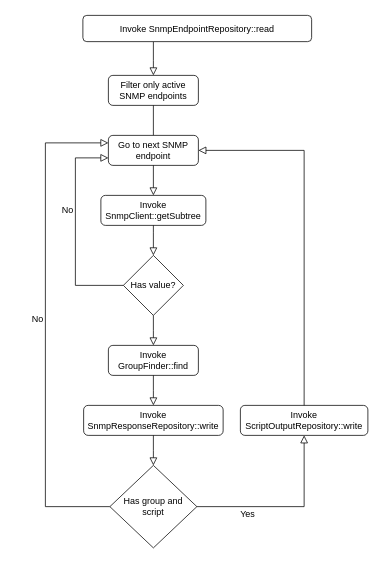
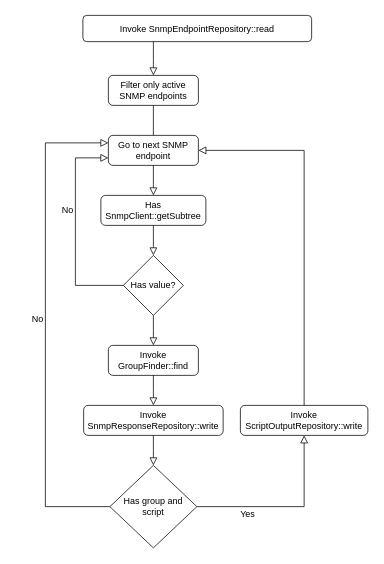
  <mxCell id="0" />
  <mxCell id="1" parent="0" />
  <mxCell id="2" value="" style="rounded=0;html=1;jettySize=auto;orthogonalLoop=1;fontSize=11;endArrow=block;endFill=0;endSize=8;strokeWidth=1;shadow=0;labelBackgroundColor=none;edgeStyle=orthogonalEdgeStyle;entryX=0.5;entryY=0;entryDx=0;entryDy=0;" parent="1" source="3" target="4" edge="1"><mxGeometry relative="1" as="geometry"><Array as="points"><mxPoint x="204" y="80" /><mxPoint x="204" y="80" /></Array></mxGeometry></mxCell>
  <mxCell id="3" value="Invoke SnmpEndpointRepository::read" style="rounded=1;whiteSpace=wrap;html=1;fontSize=12;glass=0;strokeWidth=1;shadow=0;" parent="1" vertex="1"><mxGeometry x="110" y="20" width="305" height="35" as="geometry" /></mxCell>
  <mxCell id="4" value="Filter only active SNMP endpoints" style="rounded=1;whiteSpace=wrap;html=1;fontSize=12;glass=0;strokeWidth=1;shadow=0;" vertex="1" parent="1"><mxGeometry x="144" y="100" width="120" height="40" as="geometry" /></mxCell>
  <mxCell id="5" value="" style="rounded=0;html=1;jettySize=auto;orthogonalLoop=1;fontSize=11;endArrow=none;endFill=0;endSize=8;strokeWidth=1;shadow=0;labelBackgroundColor=none;edgeStyle=orthogonalEdgeStyle;entryX=0.5;entryY=0;entryDx=0;entryDy=0;exitX=0.5;exitY=1;exitDx=0;exitDy=0;" edge="1" parent="1" source="4" target="6"><mxGeometry relative="1" as="geometry"><mxPoint x="374" y="120" as="sourcePoint" /><mxPoint x="374" y="160" as="targetPoint" /><Array as="points"><mxPoint x="204" y="180" /><mxPoint x="204" y="180" /></Array></mxGeometry></mxCell>
  <mxCell id="6" value="Go to next SNMP endpoint" style="rounded=1;whiteSpace=wrap;html=1;fontSize=12;glass=0;strokeWidth=1;shadow=0;" vertex="1" parent="1"><mxGeometry x="144" y="180" width="120" height="40" as="geometry" /></mxCell>
- <mxCell id="7" value="Invoke SnmpClient::getSubtree" style="rounded=1;whiteSpace=wrap;html=1;fontSize=12;glass=0;strokeWidth=1;shadow=0;" vertex="1" parent="1"><mxGeometry x="134" y="260" width="140" height="40" as="geometry" /></mxCell>
+ <mxCell id="7" value="Has SnmpClient::getSubtree" style="rounded=1;whiteSpace=wrap;html=1;fontSize=12;glass=0;strokeWidth=1;shadow=0;" vertex="1" parent="1"><mxGeometry x="134" y="260" width="140" height="40" as="geometry" /></mxCell>
  <mxCell id="8" value="" style="rounded=0;html=1;jettySize=auto;orthogonalLoop=1;fontSize=11;endArrow=block;endFill=0;endSize=8;strokeWidth=1;shadow=0;labelBackgroundColor=none;edgeStyle=orthogonalEdgeStyle;entryX=0.5;entryY=0;entryDx=0;entryDy=0;exitX=0.5;exitY=1;exitDx=0;exitDy=0;" edge="1" parent="1" source="6" target="7"><mxGeometry relative="1" as="geometry"><mxPoint x="344" y="230" as="sourcePoint" /><mxPoint x="344" y="270" as="targetPoint" /><Array as="points" /></mxGeometry></mxCell>
  <mxCell id="9" value="Has value?" style="rhombus;whiteSpace=wrap;html=1;" vertex="1" parent="1"><mxGeometry x="164" y="340" width="80" height="80" as="geometry" /></mxCell>
  <mxCell id="10" value="" style="rounded=0;html=1;jettySize=auto;orthogonalLoop=1;fontSize=11;endArrow=block;endFill=0;endSize=8;strokeWidth=1;shadow=0;labelBackgroundColor=none;edgeStyle=orthogonalEdgeStyle;entryX=0.5;entryY=0;entryDx=0;entryDy=0;exitX=0.5;exitY=1;exitDx=0;exitDy=0;" edge="1" parent="1" source="7" target="9"><mxGeometry relative="1" as="geometry"><mxPoint x="354" y="310" as="sourcePoint" /><mxPoint x="354" y="350" as="targetPoint" /><Array as="points"><mxPoint x="204" y="310" /><mxPoint x="204" y="310" /></Array></mxGeometry></mxCell>
  <mxCell id="11" value="" style="rounded=0;html=1;jettySize=auto;orthogonalLoop=1;fontSize=11;endArrow=block;endFill=0;endSize=8;strokeWidth=1;shadow=0;labelBackgroundColor=none;edgeStyle=orthogonalEdgeStyle;exitX=0;exitY=0.5;exitDx=0;exitDy=0;entryX=0;entryY=0.75;entryDx=0;entryDy=0;" edge="1" parent="1" source="9" target="6"><mxGeometry relative="1" as="geometry"><mxPoint x="-20" y="330" as="sourcePoint" /><mxPoint x="140" y="200" as="targetPoint" /><Array as="points"><mxPoint x="100" y="380" /><mxPoint x="100" y="210" /></Array></mxGeometry></mxCell>
  <mxCell id="12" value="No" style="text;html=1;strokeColor=none;fillColor=none;align=center;verticalAlign=middle;whiteSpace=wrap;rounded=0;" vertex="1" parent="1"><mxGeometry x="60" y="265" width="60" height="30" as="geometry" /></mxCell>
  <mxCell id="13" value="Invoke GroupFinder::find" style="rounded=1;whiteSpace=wrap;html=1;fontSize=12;glass=0;strokeWidth=1;shadow=0;" vertex="1" parent="1"><mxGeometry x="144" y="460" width="120" height="40" as="geometry" /></mxCell>
  <mxCell id="14" value="" style="rounded=0;html=1;jettySize=auto;orthogonalLoop=1;fontSize=11;endArrow=block;endFill=0;endSize=8;strokeWidth=1;shadow=0;labelBackgroundColor=none;edgeStyle=orthogonalEdgeStyle;entryX=0.5;entryY=0;entryDx=0;entryDy=0;exitX=0.5;exitY=1;exitDx=0;exitDy=0;" edge="1" parent="1" source="9" target="13"><mxGeometry relative="1" as="geometry"><mxPoint x="390" y="420" as="sourcePoint" /><mxPoint x="390" y="460" as="targetPoint" /><Array as="points"><mxPoint x="204" y="440" /><mxPoint x="204" y="440" /></Array></mxGeometry></mxCell>
  <mxCell id="15" value="Invoke SnmpResponseRepository::write" style="rounded=1;whiteSpace=wrap;html=1;fontSize=12;glass=0;strokeWidth=1;shadow=0;" vertex="1" parent="1"><mxGeometry x="111" y="540" width="186" height="40" as="geometry" /></mxCell>
  <mxCell id="16" value="" style="rounded=0;html=1;jettySize=auto;orthogonalLoop=1;fontSize=11;endArrow=block;endFill=0;endSize=8;strokeWidth=1;shadow=0;labelBackgroundColor=none;edgeStyle=orthogonalEdgeStyle;entryX=0.5;entryY=0;entryDx=0;entryDy=0;exitX=0.5;exitY=1;exitDx=0;exitDy=0;" edge="1" parent="1" source="13" target="15"><mxGeometry relative="1" as="geometry"><mxPoint x="350" y="470" as="sourcePoint" /><mxPoint x="350" y="510" as="targetPoint" /><Array as="points"><mxPoint x="204" y="520" /><mxPoint x="204" y="520" /></Array></mxGeometry></mxCell>
  <mxCell id="17" value="Has group and&lt;br&gt;script" style="rhombus;whiteSpace=wrap;html=1;" vertex="1" parent="1"><mxGeometry x="146" y="620" width="116" height="110" as="geometry" /></mxCell>
  <mxCell id="18" value="" style="rounded=0;html=1;jettySize=auto;orthogonalLoop=1;fontSize=11;endArrow=block;endFill=0;endSize=8;strokeWidth=1;shadow=0;labelBackgroundColor=none;edgeStyle=orthogonalEdgeStyle;entryX=0.5;entryY=0;entryDx=0;entryDy=0;exitX=0.5;exitY=1;exitDx=0;exitDy=0;" edge="1" parent="1" source="15" target="17"><mxGeometry relative="1" as="geometry"><mxPoint x="274" y="600" as="sourcePoint" /><mxPoint x="274" y="640" as="targetPoint" /><Array as="points"><mxPoint x="204" y="600" /><mxPoint x="204" y="600" /></Array></mxGeometry></mxCell>
  <mxCell id="19" value="" style="rounded=0;html=1;jettySize=auto;orthogonalLoop=1;fontSize=11;endArrow=block;endFill=0;endSize=8;strokeWidth=1;shadow=0;labelBackgroundColor=none;edgeStyle=orthogonalEdgeStyle;exitX=0;exitY=0.5;exitDx=0;exitDy=0;entryX=0;entryY=0.25;entryDx=0;entryDy=0;" edge="1" parent="1" source="17" target="6"><mxGeometry relative="1" as="geometry"><mxPoint x="30" y="600" as="sourcePoint" /><mxPoint x="120" y="220" as="targetPoint" /><Array as="points"><mxPoint x="60" y="675" /><mxPoint x="60" y="190" /></Array></mxGeometry></mxCell>
  <mxCell id="20" value="No" style="text;html=1;strokeColor=none;fillColor=none;align=center;verticalAlign=middle;whiteSpace=wrap;rounded=0;" vertex="1" parent="1"><mxGeometry x="20" y="410" width="60" height="30" as="geometry" /></mxCell>
  <mxCell id="21" value="Invoke ScriptOutputRepository::write" style="rounded=1;whiteSpace=wrap;html=1;fontSize=12;glass=0;strokeWidth=1;shadow=0;" vertex="1" parent="1"><mxGeometry x="320" y="540" width="170" height="40" as="geometry" /></mxCell>
  <mxCell id="22" value="" style="rounded=0;html=1;jettySize=auto;orthogonalLoop=1;fontSize=11;endArrow=block;endFill=0;endSize=8;strokeWidth=1;shadow=0;labelBackgroundColor=none;edgeStyle=orthogonalEdgeStyle;entryX=0.5;entryY=1;entryDx=0;entryDy=0;exitX=1;exitY=0.5;exitDx=0;exitDy=0;" edge="1" parent="1" source="17" target="21"><mxGeometry relative="1" as="geometry"><mxPoint x="460" y="630" as="sourcePoint" /><mxPoint x="460" y="670" as="targetPoint" /><Array as="points"><mxPoint x="405" y="675" /></Array></mxGeometry></mxCell>
  <mxCell id="23" value="Yes" style="text;html=1;strokeColor=none;fillColor=none;align=center;verticalAlign=middle;whiteSpace=wrap;rounded=0;" vertex="1" parent="1"><mxGeometry x="300" y="670" width="60" height="30" as="geometry" /></mxCell>
  <mxCell id="24" value="" style="rounded=0;html=1;jettySize=auto;orthogonalLoop=1;fontSize=11;endArrow=block;endFill=0;endSize=8;strokeWidth=1;shadow=0;labelBackgroundColor=none;edgeStyle=orthogonalEdgeStyle;entryX=1;entryY=0.5;entryDx=0;entryDy=0;exitX=0.5;exitY=0;exitDx=0;exitDy=0;" edge="1" parent="1" source="21" target="6"><mxGeometry relative="1" as="geometry"><mxPoint x="600" y="450" as="sourcePoint" /><mxPoint x="600" y="490" as="targetPoint" /><Array as="points"><mxPoint x="405" y="200" /></Array></mxGeometry></mxCell>
